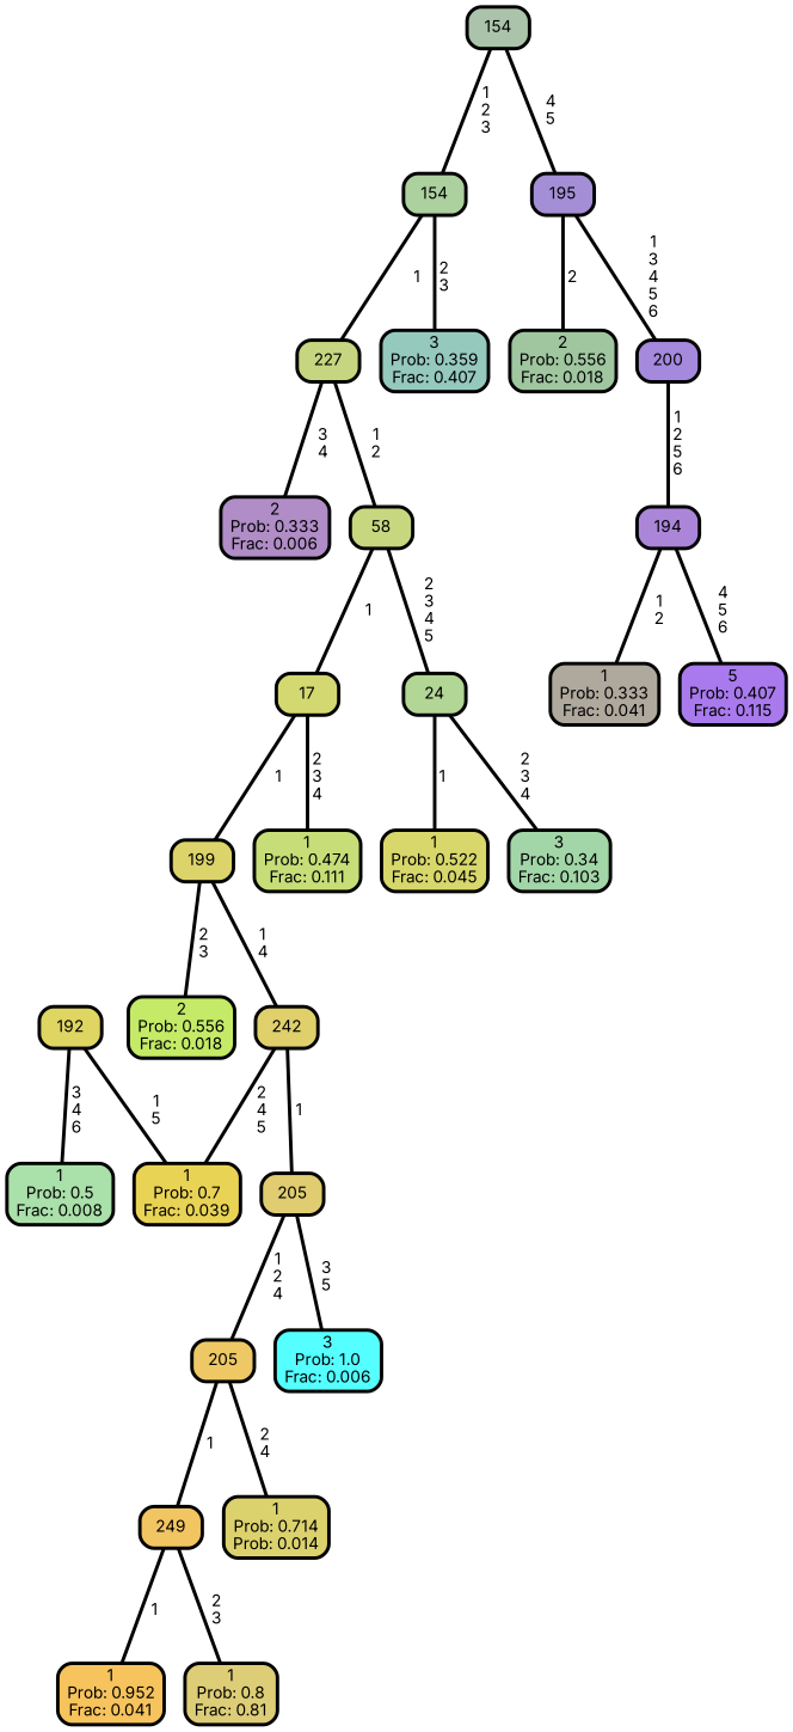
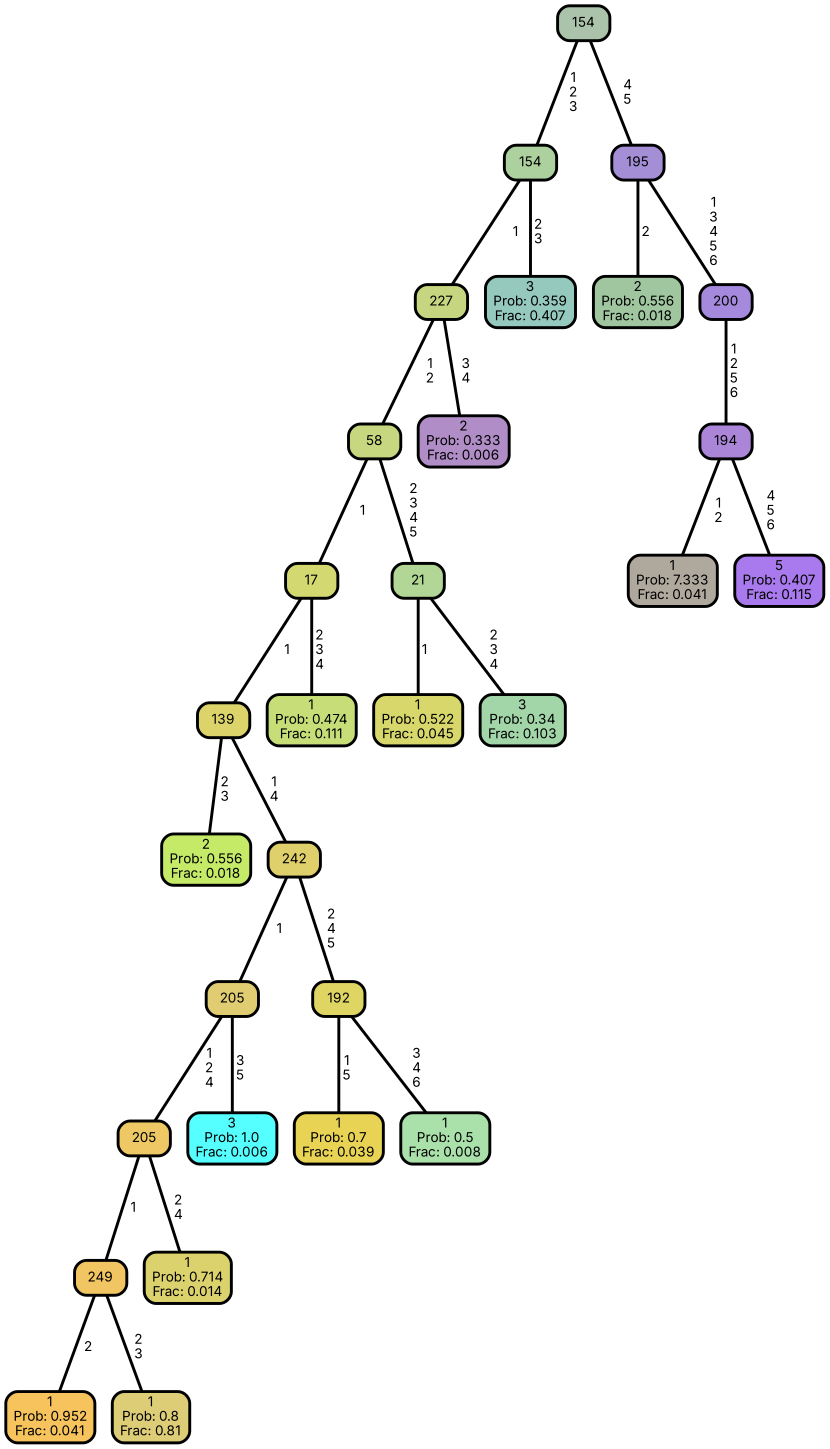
  graph {
    fontname=Inter
    ranksep="0 equally"
    splines=straight
    node [color=black fontcolor=black fontname=Inter penwidth=3 shape=box style="filled, rounded"]
    edge [color=black fontname=Inter penwidth=3]
    n1 [fillcolor="#c4ea67" label="2\nProb: 0.556\nFrac: 0.018"]
-   n2 [fillcolor="#dcd36b" label=199]
+   n2 [fillcolor="#dcd36b" label=139]
    n3 [fillcolor="#e0d06b" label=242]
    n4 [fillcolor="#e0cd71" label=205]
    n5 [fillcolor="#dfd563" label=192]
    n6 [fillcolor="#f6c35d" label="1\nProb: 0.952\nFrac: 0.041"]
    n7 [fillcolor="#f1c562" label=249]
    n8 [fillcolor="#ddcd77" label="1\nProb: 0.8\nFrac: 0.81"]
    n9 [fillcolor="#edc864" label=205]
-   n10 [fillcolor="#dcd26d" label="1\nProb: 0.714\nProb: 0.014"]
+   n10 [fillcolor="#dcd26d" label="1\nProb: 0.714\nFrac: 0.014"]
    n11 [fillcolor="#55ffff" label="3\nProb: 1.0\nFrac: 0.006"]
    n12 [fillcolor="#e9d355" label="1\nProb: 0.7\nFrac: 0.039"]
    n13 [fillcolor="#aae0aa" label="1\nProb: 0.5\nFrac: 0.008"]
    n14 [fillcolor="#d3d871" label=17]
    n15 [fillcolor="#c7de78" label="1\nProb: 0.474\nFrac: 0.111"]
    n16 [fillcolor="#c6d77f" label=58]
-   n17 [fillcolor="#b2d695" label=24]
+   n17 [fillcolor="#b2d695" label=21]
    n18 [fillcolor="#d7d76b" label="1\nProb: 0.522\nFrac: 0.045"]
    n19 [fillcolor="#a2d6a8" label="3\nProb: 0.34\nFrac: 0.103"]
    n20 [fillcolor="#c6d680" label=227]
    n21 [fillcolor="#b08dc6" label="2\nProb: 0.333\nFrac: 0.006"]
    n22 [fillcolor="#add09f" label=154]
    n23 [fillcolor="#95c9be" label="3\nProb: 0.359\nFrac: 0.407"]
    n24 [fillcolor="#abc3aa" label=154]
    n25 [fillcolor="#a48fd7" label=195]
    n26 [fillcolor="#a0c6a0" label="2\nProb: 0.556\nFrac: 0.018"]
    n27 [fillcolor="#a489dd" label=200]
    n28 [fillcolor="#ab86d8" label=194]
-   n29 [fillcolor="#afa99d" label="1\nProb: 0.333\nFrac: 0.041"]
+   n29 [fillcolor="#afa99d" label="1\nProb: 7.333\nFrac: 0.041"]
    n30 [fillcolor="#a97aed" label="5\nProb: 0.407\nFrac: 0.115"]
    subgraph sub_1 {
      rank=same
    }
    n2 -- n1 [label=" 2\n 3"]
    n2 -- n3 [label=" 1\n 4"]
    n3 -- n4 [label=" 1"]
-   n3 -- n12 [label=" 2\n 4\n 5"]
+   n3 -- n5 [label=" 2\n 4\n 5"]
    n4 -- n9 [label=" 1\n 2\n 4"]
    n4 -- n11 [label=" 3\n 5"]
    n5 -- n12 [label=" 1\n 5"]
    n5 -- n13 [label=" 3\n 4\n 6"]
-   n7 -- n6 [label=" 1"]
+   n7 -- n6 [label=" 2"]
    n7 -- n8 [label=" 2\n 3"]
    n9 -- n7 [label=" 1"]
    n9 -- n10 [label=" 2\n 4"]
    n14 -- n2 [label=" 1"]
    n14 -- n15 [label=" 2\n 3\n 4"]
    n16 -- n14 [label=" 1"]
    n16 -- n17 [label=" 2\n 3\n 4\n 5"]
    n17 -- n18 [label=" 1"]
    n17 -- n19 [label=" 2\n 3\n 4"]
    n20 -- n16 [label=" 1\n 2"]
    n20 -- n21 [label=" 3\n 4"]
    n22 -- n20 [label=" 1"]
    n22 -- n23 [label=" 2\n 3"]
    n24 -- n22 [label=" 1\n 2\n 3"]
    n24 -- n25 [label=" 4\n 5"]
    n25 -- n26 [label=" 2"]
    n25 -- n27 [label=" 1\n 3\n 4\n 5\n 6"]
    n27 -- n28 [label=" 1\n 2\n 5\n 6"]
    n28 -- n29 [label=" 1\n 2"]
    n28 -- n30 [label=" 4\n 5\n 6"]
  }
